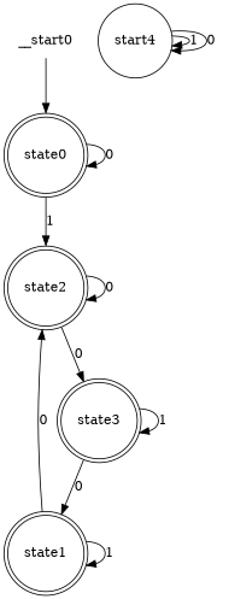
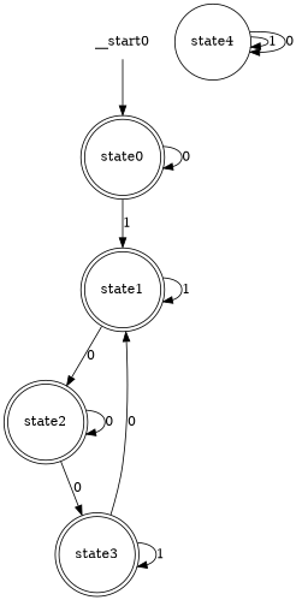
  digraph {
    node [shape=doublecircle]
    __start0 [shape=none]
    n2 [label=state0]
    n3 [label=state1]
    n4 [label=state2]
    n5 [label=state3]
-   n6 [label=start4 shape=circle]
+   n6 [label=state4 shape=circle]
    __start0 -> n2
    n2 -> n2 [label=0]
-   n2 -> n4 [label=1]
+   n2 -> n3 [label=1]
    n3 -> n3 [label=1]
    n3 -> n4 [label=0]
    n4 -> n4 [label=0]
    n4 -> n5 [label=0]
    n5 -> n3 [label=0]
    n5 -> n5 [label=1]
    n6 -> n6 [label=1]
    n6 -> n6 [label=0]
  }
